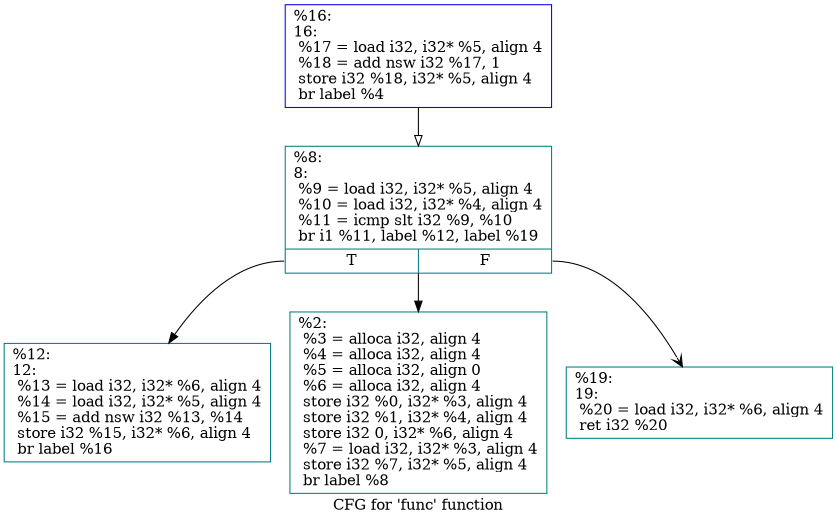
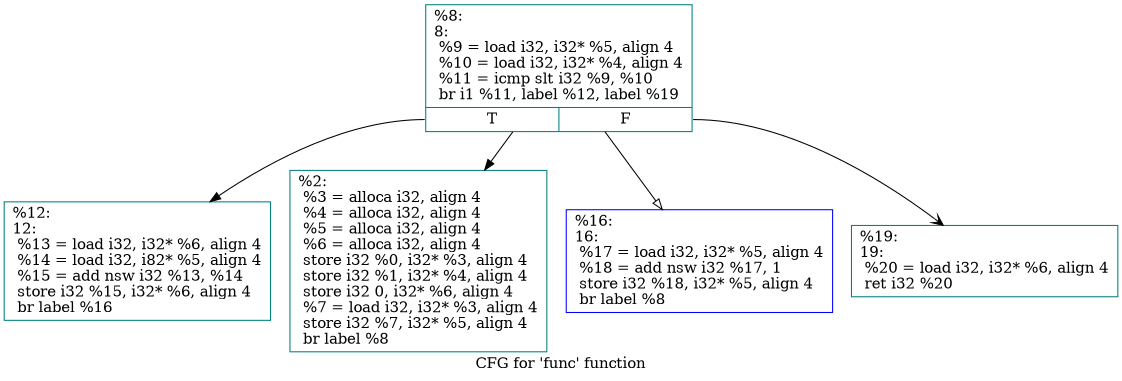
  digraph {
    label="CFG for 'func' function"
    node [color=teal shape=record]
    edge [arrowhead=normal]
-   n1 [label="{%2:\l  %3 = alloca i32, align 4\l  %4 = alloca i32, align 4\l  %5 = alloca i32, align 0\l  %6 = alloca i32, align 4\l  store i32 %0, i32* %3, align 4\l  store i32 %1, i32* %4, align 4\l  store i32 0, i32* %6, align 4\l  %7 = load i32, i32* %3, align 4\l  store i32 %7, i32* %5, align 4\l  br label %8\l}"]
+   n1 [label="{%2:\l  %3 = alloca i32, align 4\l  %4 = alloca i32, align 4\l  %5 = alloca i32, align 4\l  %6 = alloca i32, align 4\l  store i32 %0, i32* %3, align 4\l  store i32 %1, i32* %4, align 4\l  store i32 0, i32* %6, align 4\l  %7 = load i32, i32* %3, align 4\l  store i32 %7, i32* %5, align 4\l  br label %8\l}"]
    n2 [label="{%8:\l8:                                                \l  %9 = load i32, i32* %5, align 4\l  %10 = load i32, i32* %4, align 4\l  %11 = icmp slt i32 %9, %10\l  br i1 %11, label %12, label %19\l|{<s0>T|<s1>F}}"]
-   n3 [label="{%12:\l12:                                               \l  %13 = load i32, i32* %6, align 4\l  %14 = load i32, i32* %5, align 4\l  %15 = add nsw i32 %13, %14\l  store i32 %15, i32* %6, align 4\l  br label %16\l}"]
+   n3 [label="{%12:\l12:                                               \l  %13 = load i32, i32* %6, align 4\l  %14 = load i32, i82* %5, align 4\l  %15 = add nsw i32 %13, %14\l  store i32 %15, i32* %6, align 4\l  br label %16\l}"]
    n4 [label="{%19:\l19:                                               \l  %20 = load i32, i32* %6, align 4\l  ret i32 %20\l}"]
-   n5 [color=blue label="{%16:\l16:                                               \l  %17 = load i32, i32* %5, align 4\l  %18 = add nsw i32 %17, 1\l  store i32 %18, i32* %5, align 4\l  br label %4\l}"]
+   n5 [color=blue label="{%16:\l16:                                               \l  %17 = load i32, i32* %5, align 4\l  %18 = add nsw i32 %17, 1\l  store i32 %18, i32* %5, align 4\l  br label %8\l}"]
    n2 -> n1
    n2 -> n3 [tailport=s0]
    n2 -> n4 [arrowhead=vee tailport=s1]
-   n5 -> n2 [arrowhead=onormal]
+   n2 -> n5 [arrowhead=onormal]
  }
